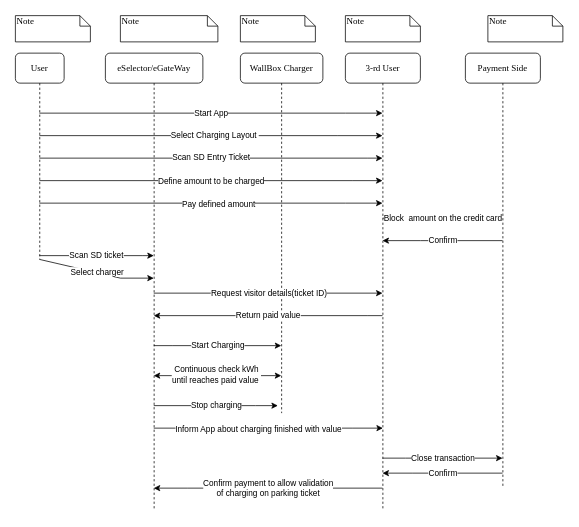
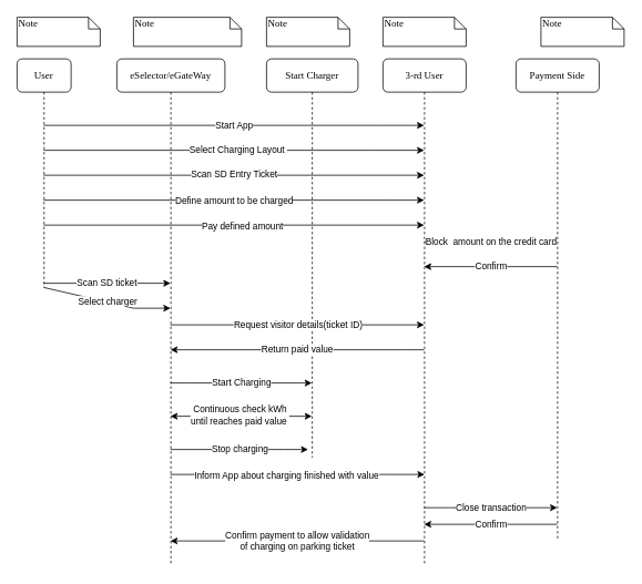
  <mxCell id="0" />
  <mxCell id="1" parent="0" />
  <mxCell id="2" value="eSelector/eGateWay" style="shape=umlLifeline;perimeter=lifelinePerimeter;whiteSpace=wrap;html=1;container=1;collapsible=0;recursiveResize=0;outlineConnect=0;rounded=1;shadow=0;comic=0;labelBackgroundColor=none;strokeWidth=1;fontFamily=Verdana;fontSize=12;align=center;" parent="1" vertex="1"><mxGeometry x="140" y="70" width="130" height="610" as="geometry" /></mxCell>
- <mxCell id="3" value="WallBox Charger" style="shape=umlLifeline;perimeter=lifelinePerimeter;whiteSpace=wrap;html=1;container=1;collapsible=0;recursiveResize=0;outlineConnect=0;rounded=1;shadow=0;comic=0;labelBackgroundColor=none;strokeWidth=1;fontFamily=Verdana;fontSize=12;align=center;" parent="1" vertex="1"><mxGeometry x="320" y="70" width="110" height="480" as="geometry" /></mxCell>
+ <mxCell id="3" value="Start Charger" style="shape=umlLifeline;perimeter=lifelinePerimeter;whiteSpace=wrap;html=1;container=1;collapsible=0;recursiveResize=0;outlineConnect=0;rounded=1;shadow=0;comic=0;labelBackgroundColor=none;strokeWidth=1;fontFamily=Verdana;fontSize=12;align=center;" parent="1" vertex="1"><mxGeometry x="320" y="70" width="110" height="480" as="geometry" /></mxCell>
  <mxCell id="4" value="3-rd User" style="shape=umlLifeline;perimeter=lifelinePerimeter;whiteSpace=wrap;html=1;container=1;collapsible=0;recursiveResize=0;outlineConnect=0;rounded=1;shadow=0;comic=0;labelBackgroundColor=none;strokeWidth=1;fontFamily=Verdana;fontSize=12;align=center;" parent="1" vertex="1"><mxGeometry x="460" y="70" width="100" height="610" as="geometry" /></mxCell>
  <mxCell id="5" value="User" style="shape=umlLifeline;perimeter=lifelinePerimeter;whiteSpace=wrap;html=1;container=1;collapsible=0;recursiveResize=0;outlineConnect=0;rounded=1;shadow=0;comic=0;labelBackgroundColor=none;strokeWidth=1;fontFamily=Verdana;fontSize=12;align=center;" parent="1" vertex="1"><mxGeometry x="20" y="70" width="65" height="275" as="geometry" /></mxCell>
  <mxCell id="6" value="Note" style="shape=note;whiteSpace=wrap;html=1;size=14;verticalAlign=top;align=left;spacingTop=-6;rounded=0;shadow=0;comic=0;labelBackgroundColor=none;strokeWidth=1;fontFamily=Verdana;fontSize=12" parent="1" vertex="1"><mxGeometry x="20" y="20" width="100" height="35" as="geometry" /></mxCell>
  <mxCell id="7" value="Note" style="shape=note;whiteSpace=wrap;html=1;size=14;verticalAlign=top;align=left;spacingTop=-6;rounded=0;shadow=0;comic=0;labelBackgroundColor=none;strokeWidth=1;fontFamily=Verdana;fontSize=12" parent="1" vertex="1"><mxGeometry x="160" y="20" width="130" height="35" as="geometry" /></mxCell>
  <mxCell id="8" value="Note" style="shape=note;whiteSpace=wrap;html=1;size=14;verticalAlign=top;align=left;spacingTop=-6;rounded=0;shadow=0;comic=0;labelBackgroundColor=none;strokeWidth=1;fontFamily=Verdana;fontSize=12" parent="1" vertex="1"><mxGeometry x="320" y="20" width="100" height="35" as="geometry" /></mxCell>
  <mxCell id="9" value="Note" style="shape=note;whiteSpace=wrap;html=1;size=14;verticalAlign=top;align=left;spacingTop=-6;rounded=0;shadow=0;comic=0;labelBackgroundColor=none;strokeWidth=1;fontFamily=Verdana;fontSize=12" parent="1" vertex="1"><mxGeometry x="460" y="20" width="100" height="35" as="geometry" /></mxCell>
  <mxCell id="10" value="Start App" style="endArrow=classic;html=1;rounded=0;" edge="1" parent="1" source="5" target="4"><mxGeometry width="50" height="50" relative="1" as="geometry"><mxPoint x="440" y="400" as="sourcePoint" /><mxPoint x="490" y="350" as="targetPoint" /><Array as="points"><mxPoint x="460" y="150" /></Array></mxGeometry></mxCell>
  <mxCell id="11" value="" style="endArrow=classic;html=1;rounded=0;" edge="1" parent="1" source="5" target="4"><mxGeometry width="50" height="50" relative="1" as="geometry"><mxPoint x="440" y="400" as="sourcePoint" /><mxPoint x="490" y="350" as="targetPoint" /><Array as="points"><mxPoint x="450" y="180" /></Array></mxGeometry></mxCell>
  <mxCell id="12" value="Select Charging Layout&amp;nbsp;" style="edgeLabel;html=1;align=center;verticalAlign=middle;resizable=0;points=[];" vertex="1" connectable="0" parent="11"><mxGeometry x="0.016" y="1" relative="1" as="geometry"><mxPoint x="1" as="offset" /></mxGeometry></mxCell>
  <mxCell id="13" value="" style="endArrow=classic;html=1;rounded=0;" edge="1" parent="1" source="5" target="4"><mxGeometry width="50" height="50" relative="1" as="geometry"><mxPoint x="360" y="300" as="sourcePoint" /><mxPoint x="410" y="250" as="targetPoint" /><Array as="points"><mxPoint x="490" y="210" /></Array></mxGeometry></mxCell>
  <mxCell id="14" value="Scan SD Entry Ticket" style="edgeLabel;html=1;align=center;verticalAlign=middle;resizable=0;points=[];" vertex="1" connectable="0" parent="13"><mxGeometry x="-0.004" y="2" relative="1" as="geometry"><mxPoint as="offset" /></mxGeometry></mxCell>
  <mxCell id="15" value="" style="endArrow=classic;html=1;rounded=0;" edge="1" parent="1" source="5" target="4"><mxGeometry width="50" height="50" relative="1" as="geometry"><mxPoint x="360" y="300" as="sourcePoint" /><mxPoint x="410" y="250" as="targetPoint" /><Array as="points"><mxPoint x="470" y="240" /></Array></mxGeometry></mxCell>
  <mxCell id="16" value="Define amount to be charged" style="edgeLabel;html=1;align=center;verticalAlign=middle;resizable=0;points=[];" vertex="1" connectable="0" parent="15"><mxGeometry x="-0.064" relative="1" as="geometry"><mxPoint x="14" as="offset" /></mxGeometry></mxCell>
  <mxCell id="17" value="" style="endArrow=classic;html=1;rounded=0;" edge="1" parent="1" source="5" target="4"><mxGeometry width="50" height="50" relative="1" as="geometry"><mxPoint x="360" y="300" as="sourcePoint" /><mxPoint x="410" y="250" as="targetPoint" /><Array as="points"><mxPoint x="460" y="270" /></Array></mxGeometry></mxCell>
  <mxCell id="18" value="Pay defined amount" style="edgeLabel;html=1;align=center;verticalAlign=middle;resizable=0;points=[];" vertex="1" connectable="0" parent="17"><mxGeometry x="0.04" relative="1" as="geometry"><mxPoint as="offset" /></mxGeometry></mxCell>
  <mxCell id="19" value="Payment Side" style="shape=umlLifeline;perimeter=lifelinePerimeter;whiteSpace=wrap;html=1;container=1;collapsible=0;recursiveResize=0;outlineConnect=0;rounded=1;shadow=0;comic=0;labelBackgroundColor=none;strokeWidth=1;fontFamily=Verdana;fontSize=12;align=center;" vertex="1" parent="1"><mxGeometry x="620" y="70" width="100" height="580" as="geometry" /></mxCell>
  <mxCell id="20" value="Note" style="shape=note;whiteSpace=wrap;html=1;size=14;verticalAlign=top;align=left;spacingTop=-6;rounded=0;shadow=0;comic=0;labelBackgroundColor=none;strokeWidth=1;fontFamily=Verdana;fontSize=12" vertex="1" parent="1"><mxGeometry x="650" y="20" width="100" height="35" as="geometry" /></mxCell>
  <mxCell id="21" value="Block&amp;nbsp; amount on the credit card" style="endArrow=classic;html=1;rounded=0;" edge="1" parent="1" source="4" target="19"><mxGeometry x="0.004" width="50" height="50" relative="1" as="geometry"><mxPoint x="560" y="270" as="sourcePoint" /><mxPoint x="610" y="220" as="targetPoint" /><Array as="points"><mxPoint x="590" y="290" /></Array><mxPoint as="offset" /></mxGeometry></mxCell>
  <mxCell id="22" value="Confirm" style="endArrow=classic;html=1;rounded=0;" edge="1" parent="1" source="19" target="4"><mxGeometry width="50" height="50" relative="1" as="geometry"><mxPoint x="360" y="400" as="sourcePoint" /><mxPoint x="510" y="350" as="targetPoint" /><Array as="points"><mxPoint x="560" y="320" /></Array></mxGeometry></mxCell>
  <mxCell id="23" value="Scan SD ticket" style="endArrow=classic;html=1;rounded=0;" edge="1" parent="1" source="5" target="2"><mxGeometry width="50" height="50" relative="1" as="geometry"><mxPoint x="360" y="400" as="sourcePoint" /><mxPoint x="410" y="350" as="targetPoint" /><Array as="points"><mxPoint x="190" y="340" /></Array></mxGeometry></mxCell>
  <mxCell id="24" value="" style="endArrow=classic;html=1;rounded=0;" edge="1" parent="1" source="5" target="2"><mxGeometry width="50" height="50" relative="1" as="geometry"><mxPoint x="360" y="450" as="sourcePoint" /><mxPoint x="210" y="400" as="targetPoint" /><Array as="points"><mxPoint x="160" y="370" /></Array></mxGeometry></mxCell>
  <mxCell id="25" value="Select charger" style="edgeLabel;html=1;align=center;verticalAlign=middle;resizable=0;points=[];" vertex="1" connectable="0" parent="24"><mxGeometry x="0.006" y="1" relative="1" as="geometry"><mxPoint as="offset" /></mxGeometry></mxCell>
  <mxCell id="26" value="Request visitor details(ticket ID)" style="endArrow=classic;html=1;rounded=0;" edge="1" parent="1" source="2" target="4"><mxGeometry width="50" height="50" relative="1" as="geometry"><mxPoint x="360" y="340" as="sourcePoint" /><mxPoint x="410" y="290" as="targetPoint" /><Array as="points"><mxPoint x="340" y="390" /></Array></mxGeometry></mxCell>
  <mxCell id="27" value="Return paid value" style="endArrow=classic;html=1;rounded=0;" edge="1" parent="1" source="4" target="2"><mxGeometry width="50" height="50" relative="1" as="geometry"><mxPoint x="360" y="340" as="sourcePoint" /><mxPoint x="410" y="290" as="targetPoint" /><Array as="points"><mxPoint x="490" y="420" /></Array></mxGeometry></mxCell>
  <mxCell id="28" value="Start Charging" style="endArrow=classic;html=1;rounded=0;" edge="1" parent="1" source="2" target="3"><mxGeometry width="50" height="50" relative="1" as="geometry"><mxPoint x="360" y="450" as="sourcePoint" /><mxPoint x="370" y="400" as="targetPoint" /><Array as="points"><mxPoint x="230" y="460" /></Array></mxGeometry></mxCell>
  <mxCell id="29" value="" style="endArrow=classic;startArrow=classic;html=1;rounded=0;" edge="1" parent="1" source="2" target="3"><mxGeometry width="50" height="50" relative="1" as="geometry"><mxPoint x="360" y="570" as="sourcePoint" /><mxPoint x="370" y="520" as="targetPoint" /><Array as="points"><mxPoint x="300" y="500" /></Array></mxGeometry></mxCell>
  <mxCell id="30" value="Continuous check kWh&lt;br&gt;until reaches paid value&amp;nbsp;" style="edgeLabel;html=1;align=center;verticalAlign=middle;resizable=0;points=[];" vertex="1" connectable="0" parent="29"><mxGeometry x="-0.178" y="2" relative="1" as="geometry"><mxPoint x="13" as="offset" /></mxGeometry></mxCell>
  <mxCell id="31" value="Stop charging" style="endArrow=classic;html=1;rounded=0;" edge="1" parent="1" source="2"><mxGeometry width="50" height="50" relative="1" as="geometry"><mxPoint x="360" y="570" as="sourcePoint" /><mxPoint x="370" y="540" as="targetPoint" /><Array as="points"><mxPoint x="340" y="540" /></Array></mxGeometry></mxCell>
  <mxCell id="32" value="" style="endArrow=classic;html=1;rounded=0;" edge="1" parent="1" source="2"><mxGeometry width="50" height="50" relative="1" as="geometry"><mxPoint x="360" y="620" as="sourcePoint" /><mxPoint x="510" y="570" as="targetPoint" /><Array as="points"><mxPoint x="470" y="570" /></Array></mxGeometry></mxCell>
  <mxCell id="33" value="Inform App about charging finished with value" style="edgeLabel;html=1;align=center;verticalAlign=middle;resizable=0;points=[];" vertex="1" connectable="0" parent="32"><mxGeometry x="-0.088" y="-2" relative="1" as="geometry"><mxPoint y="-2" as="offset" /></mxGeometry></mxCell>
  <mxCell id="34" value="Close transaction" style="endArrow=classic;html=1;rounded=0;" edge="1" parent="1" source="4" target="19"><mxGeometry width="50" height="50" relative="1" as="geometry"><mxPoint x="510" y="510" as="sourcePoint" /><mxPoint x="410" y="460" as="targetPoint" /><Array as="points"><mxPoint x="540" y="610" /><mxPoint x="600" y="610" /><mxPoint x="630" y="610" /></Array></mxGeometry></mxCell>
  <mxCell id="35" value="Confirm" style="endArrow=classic;html=1;rounded=0;" edge="1" parent="1" source="19" target="4"><mxGeometry width="50" height="50" relative="1" as="geometry"><mxPoint x="360" y="510" as="sourcePoint" /><mxPoint x="410" y="460" as="targetPoint" /><Array as="points"><mxPoint x="550" y="630" /></Array></mxGeometry></mxCell>
  <mxCell id="36" value="Confirm payment to allow validation &lt;br&gt;of charging on parking ticket" style="endArrow=classic;html=1;rounded=0;" edge="1" parent="1" source="4" target="2"><mxGeometry width="50" height="50" relative="1" as="geometry"><mxPoint x="360" y="740" as="sourcePoint" /><mxPoint x="410" y="690" as="targetPoint" /><Array as="points"><mxPoint x="250" y="650" /></Array></mxGeometry></mxCell>
